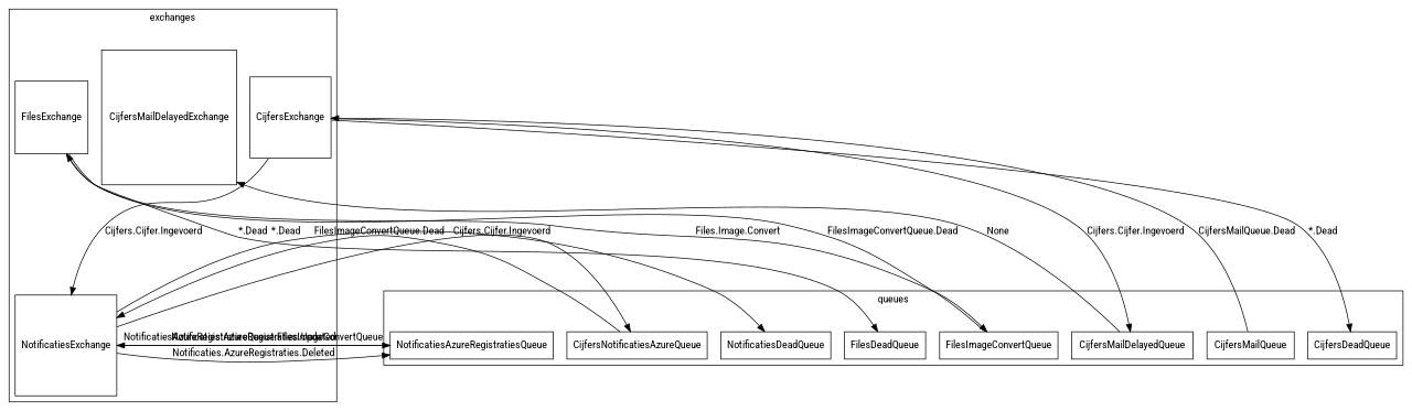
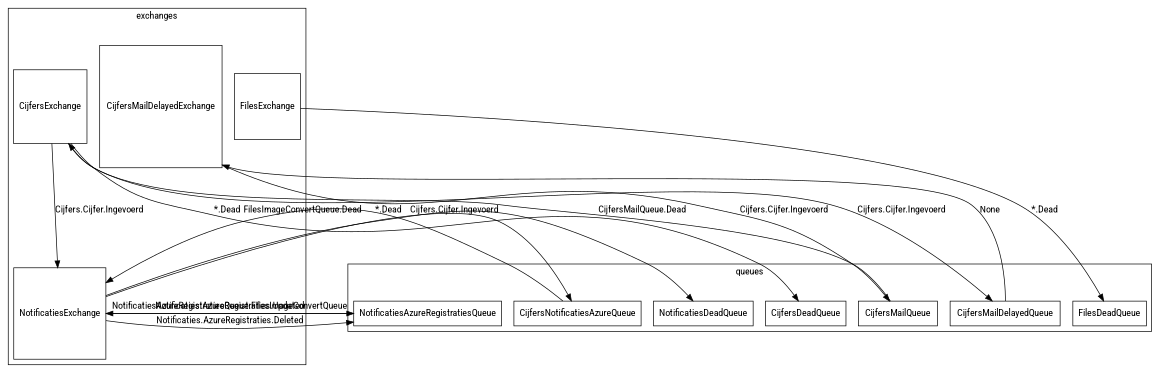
  digraph {
    clusterrank=local
    fontname="Roboto Condensed"
    outputMode=edgesfirst
    rankdir=lr
    ranksep="1.5 equally"
    node [fontname="Roboto Condensed" shape=rectangle]
    edge [fontname="Roboto Condensed"]
    CijfersNotificatiesAzureQueue [height=0.5 width=2.5694]
    NotificatiesAzureRegistratiesQueue [height=0.5 width=2.9444]
    NotificatiesDeadQueue [height=0.5 width=1.9861]
    CijfersDeadQueue [height=0.5 width=1.625]
-   FilesImageConvertQueue [height=0.5 width=2.1667]
    CijfersMailDelayedQueue [height=0.5 width=2.2222]
    FilesDeadQueue [height=0.5 width=1.4861]
    CijfersMailQueue [height=0.5 width=1.5972]
    FilesExchange [height=1.3333 shape=square width=1.3333]
    CijfersExchange [height=1.4861 shape=square width=1.4861]
    NotificatiesExchange [height=1.8472 shape=box width=1.8472]
    CijfersMailDelayedExchange [height=2.4722 shape=square width=2.4722]
    subgraph cluster_1 {
      label=queues
      CijfersNotificatiesAzureQueue
      NotificatiesAzureRegistratiesQueue
      NotificatiesDeadQueue
      CijfersDeadQueue
-     FilesImageConvertQueue
      CijfersMailDelayedQueue
      FilesDeadQueue
      CijfersMailQueue
    }
    subgraph cluster_2 {
      label=exchanges
      FilesExchange
      CijfersExchange
      NotificatiesExchange
      CijfersMailDelayedExchange
    }
    CijfersNotificatiesAzureQueue -> NotificatiesExchange [label="FilesImageConvertQueue.Dead"]
    NotificatiesAzureRegistratiesQueue -> NotificatiesExchange [label="NotificatiesAzureRegistratiesQueue.FilesImageConvertQueue"]
-   FilesImageConvertQueue -> FilesExchange [label="FilesImageConvertQueue.Dead"]
    CijfersMailDelayedQueue -> CijfersMailDelayedExchange [label=None]
    CijfersMailQueue -> CijfersExchange [label="CijfersMailQueue.Dead"]
-   FilesExchange -> FilesImageConvertQueue [label="Files.Image.Convert"]
    FilesExchange -> FilesDeadQueue [label="*.Dead"]
    CijfersExchange -> CijfersDeadQueue [label="*.Dead"]
    CijfersExchange -> CijfersMailDelayedQueue [label="Cijfers.Cijfer.Ingevoerd"]
    CijfersExchange -> NotificatiesExchange [label="Cijfers.Cijfer.Ingevoerd"]
    NotificatiesExchange -> CijfersNotificatiesAzureQueue [label="Cijfers.Cijfer.Ingevoerd"]
    NotificatiesExchange -> NotificatiesAzureRegistratiesQueue [label="Notificaties.AzureRegistraties.Deleted"]
    NotificatiesExchange -> NotificatiesAzureRegistratiesQueue [label="Notificaties.AzureRegistraties.Updated"]
    NotificatiesExchange -> NotificatiesDeadQueue [label="*.Dead"]
+   CijfersMailDelayedExchange -> CijfersMailQueue [label="Cijfers.Cijfer.Ingevoerd"]
  }
